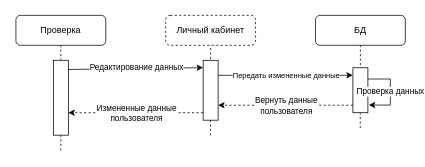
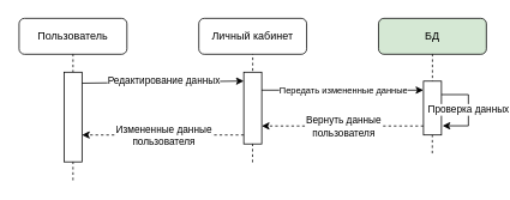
  <mxCell id="0" />
  <mxCell id="1" parent="0" />
- <mxCell id="2" value="Проверка" style="rounded=1;whiteSpace=wrap;html=1;" vertex="1" parent="1"><mxGeometry x="20" y="20" width="120" height="40" as="geometry" /></mxCell>
- <mxCell id="3" value="Личный кабинет" style="rounded=1;whiteSpace=wrap;html=1;dashed=1;" vertex="1" parent="1"><mxGeometry x="220" y="20" width="120" height="40" as="geometry" /></mxCell>
- <mxCell id="4" value="БД" style="rounded=1;whiteSpace=wrap;html=1;" vertex="1" parent="1"><mxGeometry x="420" y="20" width="120" height="40" as="geometry" /></mxCell>
+ <mxCell id="2" value="Пользователь" style="rounded=1;whiteSpace=wrap;html=1;" vertex="1" parent="1"><mxGeometry x="20" y="20" width="120" height="40" as="geometry" /></mxCell>
+ <mxCell id="3" value="Личный кабинет" style="rounded=1;whiteSpace=wrap;html=1;" vertex="1" parent="1"><mxGeometry x="220" y="20" width="120" height="40" as="geometry" /></mxCell>
+ <mxCell id="4" value="БД" style="rounded=1;whiteSpace=wrap;html=1;fillColor=#d5e8d4;" vertex="1" parent="1"><mxGeometry x="420" y="20" width="120" height="40" as="geometry" /></mxCell>
  <mxCell id="5" value="" style="endArrow=none;dashed=1;html=1;rounded=0;" edge="1" parent="1"><mxGeometry width="50" height="50" relative="1" as="geometry"><mxPoint x="80" y="200.52" as="sourcePoint" /><mxPoint x="80" y="60" as="targetPoint" /></mxGeometry></mxCell>
  <mxCell id="6" value="" style="endArrow=none;dashed=1;html=1;rounded=0;entryX=0.5;entryY=1;entryDx=0;entryDy=0;" edge="1" parent="1" target="3"><mxGeometry width="50" height="50" relative="1" as="geometry"><mxPoint x="279.8" y="180.52" as="sourcePoint" /><mxPoint x="279.8" y="-340" as="targetPoint" /></mxGeometry></mxCell>
  <mxCell id="7" value="" style="endArrow=none;dashed=1;html=1;rounded=0;" edge="1" parent="1"><mxGeometry width="50" height="50" relative="1" as="geometry"><mxPoint x="479.8" y="170.52" as="sourcePoint" /><mxPoint x="480" y="60" as="targetPoint" /></mxGeometry></mxCell>
  <mxCell id="8" value="" style="rounded=0;whiteSpace=wrap;html=1;" vertex="1" parent="1"><mxGeometry x="70" y="80" width="20" height="100" as="geometry" /></mxCell>
  <mxCell id="9" value="" style="endArrow=classic;html=1;rounded=0;exitX=1.005;exitY=0.123;exitDx=0;exitDy=0;exitPerimeter=0;entryX=0;entryY=0.123;entryDx=0;entryDy=0;entryPerimeter=0;" edge="1" parent="1" source="8" target="11"><mxGeometry width="50" height="50" relative="1" as="geometry"><mxPoint x="160" y="140" as="sourcePoint" /><mxPoint x="210" y="90" as="targetPoint" /><Array as="points" /></mxGeometry></mxCell>
  <mxCell id="10" value="Редактирование данных" style="edgeLabel;html=1;align=center;verticalAlign=middle;resizable=0;points=[];" vertex="1" connectable="0" parent="9"><mxGeometry x="-0.46" y="1" relative="1" as="geometry"><mxPoint x="41" y="-1" as="offset" /></mxGeometry></mxCell>
  <mxCell id="11" value="" style="rounded=0;whiteSpace=wrap;html=1;" vertex="1" parent="1"><mxGeometry x="270" y="80" width="20" height="80" as="geometry" /></mxCell>
  <mxCell id="12" value="" style="endArrow=classic;html=1;rounded=0;exitX=1.005;exitY=0.123;exitDx=0;exitDy=0;exitPerimeter=0;entryX=0;entryY=0.25;entryDx=0;entryDy=0;" edge="1" parent="1"><mxGeometry width="50" height="50" relative="1" as="geometry"><mxPoint x="289.9" y="100.03" as="sourcePoint" /><mxPoint x="469.9" y="100.03" as="targetPoint" /><Array as="points" /></mxGeometry></mxCell>
  <mxCell id="13" value="&lt;font style=&quot;font-size: 10px;&quot;&gt;Передать измененные данные&lt;/font&gt;" style="edgeLabel;html=1;align=center;verticalAlign=middle;resizable=0;points=[];" vertex="1" connectable="0" parent="12"><mxGeometry x="-0.46" y="1" relative="1" as="geometry"><mxPoint x="42" as="offset" /></mxGeometry></mxCell>
  <mxCell id="14" value="" style="rounded=0;whiteSpace=wrap;html=1;" vertex="1" parent="1"><mxGeometry x="470" y="90" width="20" height="60" as="geometry" /></mxCell>
  <mxCell id="15" value="" style="endArrow=classic;html=1;rounded=0;exitX=1.005;exitY=0.123;exitDx=0;exitDy=0;exitPerimeter=0;entryX=0;entryY=0.25;entryDx=0;entryDy=0;dashed=1;" edge="1" parent="1"><mxGeometry width="50" height="50" relative="1" as="geometry"><mxPoint x="470" y="140" as="sourcePoint" /><mxPoint x="290" y="140" as="targetPoint" /><Array as="points" /></mxGeometry></mxCell>
  <mxCell id="16" value="Вернуть данные&lt;br&gt;пользователя" style="edgeLabel;html=1;align=center;verticalAlign=middle;resizable=0;points=[];" vertex="1" connectable="0" parent="15"><mxGeometry x="-0.46" y="1" relative="1" as="geometry"><mxPoint x="-41" y="-1" as="offset" /></mxGeometry></mxCell>
  <mxCell id="17" value="" style="endArrow=classic;html=1;rounded=0;exitX=1.005;exitY=0.123;exitDx=0;exitDy=0;exitPerimeter=0;entryX=0;entryY=0.25;entryDx=0;entryDy=0;dashed=1;" edge="1" parent="1"><mxGeometry width="50" height="50" relative="1" as="geometry"><mxPoint x="270" y="150" as="sourcePoint" /><mxPoint x="90" y="150" as="targetPoint" /><Array as="points" /></mxGeometry></mxCell>
  <mxCell id="18" value="Измененные данные &lt;br&gt;пользователя" style="edgeLabel;html=1;align=center;verticalAlign=middle;resizable=0;points=[];" vertex="1" connectable="0" parent="17"><mxGeometry x="-0.46" y="1" relative="1" as="geometry"><mxPoint x="-41" y="-1" as="offset" /></mxGeometry></mxCell>
  <mxCell id="19" style="edgeStyle=orthogonalEdgeStyle;rounded=0;orthogonalLoop=1;jettySize=auto;html=1;exitX=1;exitY=0.25;exitDx=0;exitDy=0;entryX=1.06;entryY=0.83;entryDx=0;entryDy=0;entryPerimeter=0;" edge="1" parent="1" source="14" target="14"><mxGeometry relative="1" as="geometry"><Array as="points"><mxPoint x="520" y="105" /><mxPoint x="520" y="140" /></Array></mxGeometry></mxCell>
  <mxCell id="20" value="Проверка данных" style="edgeLabel;html=1;align=center;verticalAlign=middle;resizable=0;points=[];" vertex="1" connectable="0" parent="19"><mxGeometry x="-0.013" y="-1" relative="1" as="geometry"><mxPoint as="offset" /></mxGeometry></mxCell>
